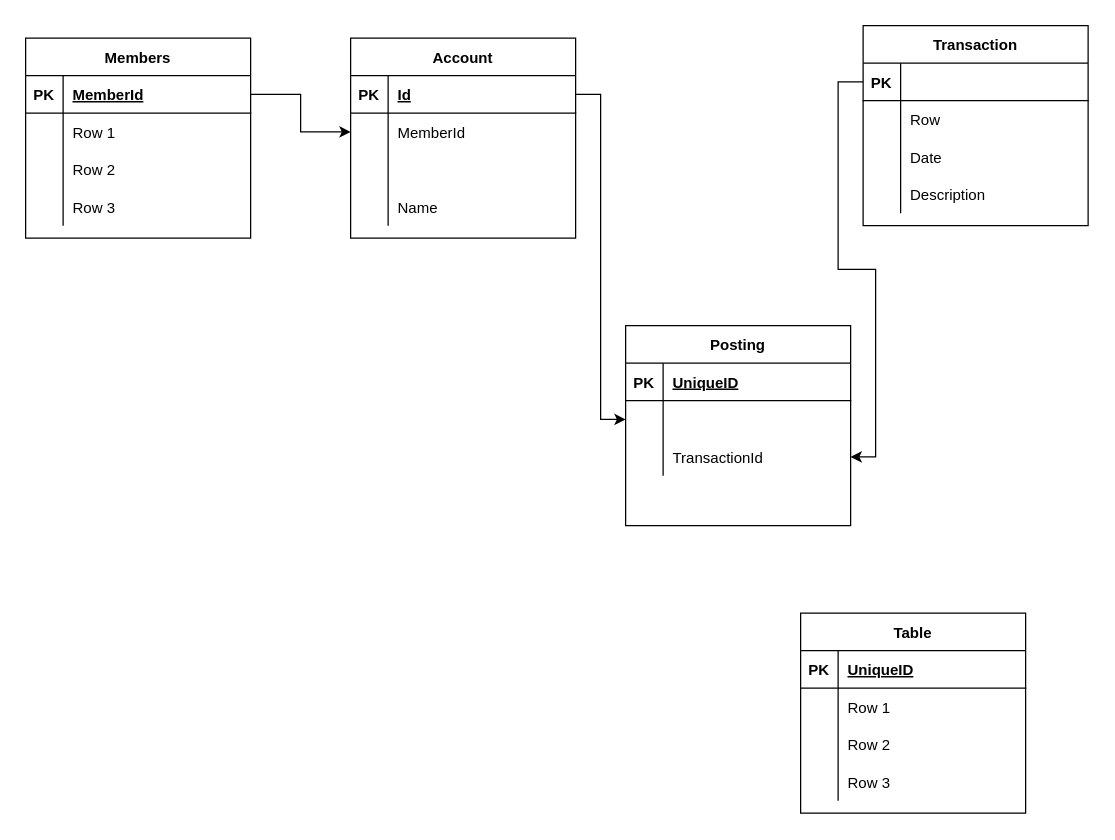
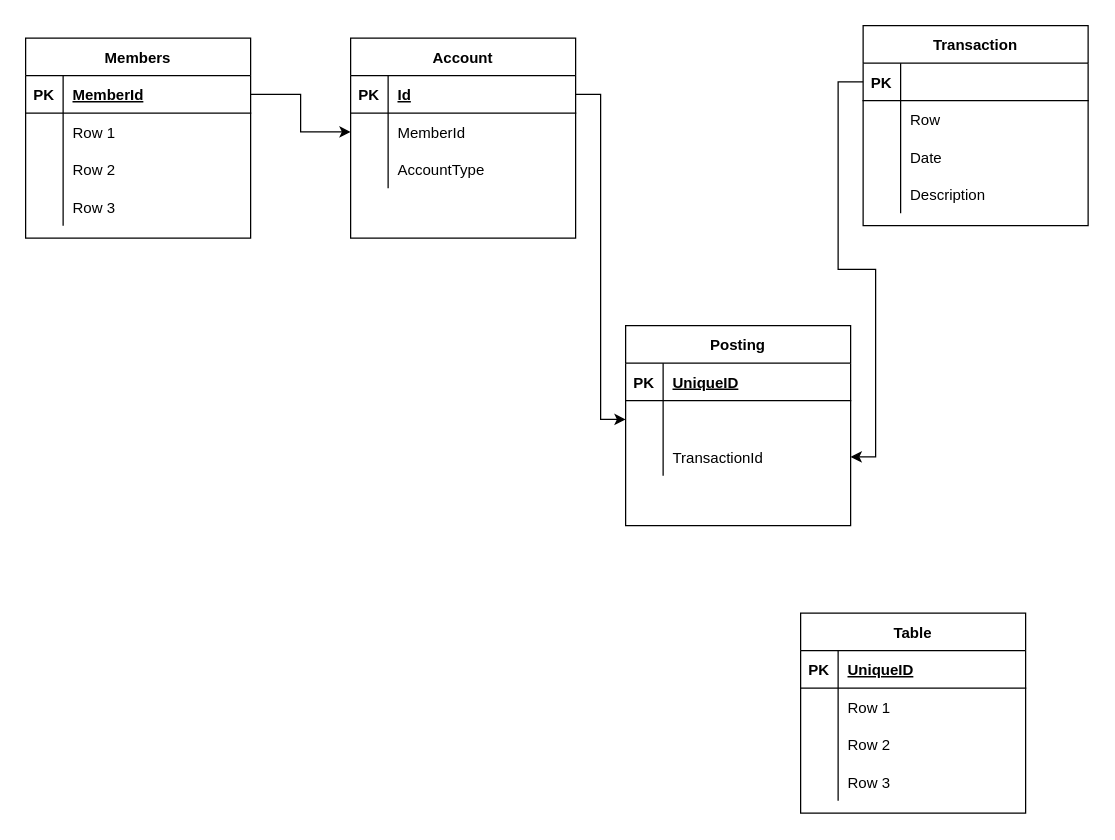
  <mxCell id="0" />
  <mxCell id="1" parent="0" />
  <mxCell id="2" value="Account" style="shape=table;startSize=30;container=1;collapsible=1;childLayout=tableLayout;fixedRows=1;rowLines=0;fontStyle=1;align=center;resizeLast=1;" parent="1" vertex="1"><mxGeometry x="280" y="30" width="180" height="160" as="geometry" /></mxCell>
  <mxCell id="3" value="" style="shape=partialRectangle;collapsible=0;dropTarget=0;pointerEvents=0;fillColor=none;top=0;left=0;bottom=1;right=0;points=[[0,0.5],[1,0.5]];portConstraint=eastwest;" parent="2" vertex="1"><mxGeometry y="30" width="180" height="30" as="geometry" /></mxCell>
  <mxCell id="4" value="PK" style="shape=partialRectangle;connectable=0;fillColor=none;top=0;left=0;bottom=0;right=0;fontStyle=1;overflow=hidden;" parent="3" vertex="1"><mxGeometry width="30" height="30" as="geometry" /></mxCell>
  <mxCell id="5" value="Id" style="shape=partialRectangle;connectable=0;fillColor=none;top=0;left=0;bottom=0;right=0;align=left;spacingLeft=6;fontStyle=5;overflow=hidden;" parent="3" vertex="1"><mxGeometry x="30" width="150" height="30" as="geometry" /></mxCell>
  <mxCell id="6" value="" style="shape=partialRectangle;collapsible=0;dropTarget=0;pointerEvents=0;fillColor=none;top=0;left=0;bottom=0;right=0;points=[[0,0.5],[1,0.5]];portConstraint=eastwest;" parent="2" vertex="1"><mxGeometry y="60" width="180" height="30" as="geometry" /></mxCell>
  <mxCell id="7" value="" style="shape=partialRectangle;connectable=0;fillColor=none;top=0;left=0;bottom=0;right=0;editable=1;overflow=hidden;" parent="6" vertex="1"><mxGeometry width="30" height="30" as="geometry" /></mxCell>
  <mxCell id="8" value="MemberId" style="shape=partialRectangle;connectable=0;fillColor=none;top=0;left=0;bottom=0;right=0;align=left;spacingLeft=6;overflow=hidden;" parent="6" vertex="1"><mxGeometry x="30" width="150" height="30" as="geometry" /></mxCell>
  <mxCell id="9" value="" style="shape=partialRectangle;collapsible=0;dropTarget=0;pointerEvents=0;fillColor=none;top=0;left=0;bottom=0;right=0;points=[[0,0.5],[1,0.5]];portConstraint=eastwest;" parent="2" vertex="1"><mxGeometry y="90" width="180" height="30" as="geometry" /></mxCell>
  <mxCell id="10" value="" style="shape=partialRectangle;connectable=0;fillColor=none;top=0;left=0;bottom=0;right=0;editable=1;overflow=hidden;" parent="9" vertex="1"><mxGeometry width="30" height="30" as="geometry" /></mxCell>
+ <mxCell id="11" value="AccountType" style="shape=partialRectangle;connectable=0;fillColor=none;top=0;left=0;bottom=0;right=0;align=left;spacingLeft=6;overflow=hidden;" parent="9" vertex="1"><mxGeometry x="30" width="150" height="30" as="geometry" /></mxCell>
  <mxCell id="12" value="" style="shape=partialRectangle;collapsible=0;dropTarget=0;pointerEvents=0;fillColor=none;top=0;left=0;bottom=0;right=0;points=[[0,0.5],[1,0.5]];portConstraint=eastwest;" parent="2" vertex="1"><mxGeometry y="120" width="180" height="30" as="geometry" /></mxCell>
  <mxCell id="13" value="" style="shape=partialRectangle;connectable=0;fillColor=none;top=0;left=0;bottom=0;right=0;editable=1;overflow=hidden;" parent="12" vertex="1"><mxGeometry width="30" height="30" as="geometry" /></mxCell>
- <mxCell id="14" value="Name" style="shape=partialRectangle;connectable=0;fillColor=none;top=0;left=0;bottom=0;right=0;align=left;spacingLeft=6;overflow=hidden;" parent="12" vertex="1"><mxGeometry x="30" width="150" height="30" as="geometry" /></mxCell>
  <mxCell id="15" value="Transaction" style="shape=table;startSize=30;container=1;collapsible=1;childLayout=tableLayout;fixedRows=1;rowLines=0;fontStyle=1;align=center;resizeLast=1;" parent="1" vertex="1"><mxGeometry x="690" y="20" width="180" height="160" as="geometry" /></mxCell>
  <mxCell id="16" value="" style="shape=partialRectangle;collapsible=0;dropTarget=0;pointerEvents=0;fillColor=none;top=0;left=0;bottom=1;right=0;points=[[0,0.5],[1,0.5]];portConstraint=eastwest;" parent="15" vertex="1"><mxGeometry y="30" width="180" height="30" as="geometry" /></mxCell>
  <mxCell id="17" value="PK" style="shape=partialRectangle;connectable=0;fillColor=none;top=0;left=0;bottom=0;right=0;fontStyle=1;overflow=hidden;" parent="16" vertex="1"><mxGeometry width="30" height="30" as="geometry" /></mxCell>
  <mxCell id="18" value="" style="shape=partialRectangle;collapsible=0;dropTarget=0;pointerEvents=0;fillColor=none;top=0;left=0;bottom=0;right=0;points=[[0,0.5],[1,0.5]];portConstraint=eastwest;" parent="15" vertex="1"><mxGeometry y="60" width="180" height="30" as="geometry" /></mxCell>
  <mxCell id="19" value="" style="shape=partialRectangle;connectable=0;fillColor=none;top=0;left=0;bottom=0;right=0;editable=1;overflow=hidden;" parent="18" vertex="1"><mxGeometry width="30" height="30" as="geometry" /></mxCell>
  <mxCell id="20" value="Row" style="shape=partialRectangle;connectable=0;fillColor=none;top=0;left=0;bottom=0;right=0;align=left;spacingLeft=6;overflow=hidden;" parent="18" vertex="1"><mxGeometry x="30" width="150" height="30" as="geometry" /></mxCell>
  <mxCell id="21" value="" style="shape=partialRectangle;collapsible=0;dropTarget=0;pointerEvents=0;fillColor=none;top=0;left=0;bottom=0;right=0;points=[[0,0.5],[1,0.5]];portConstraint=eastwest;" parent="15" vertex="1"><mxGeometry y="90" width="180" height="30" as="geometry" /></mxCell>
  <mxCell id="22" value="" style="shape=partialRectangle;connectable=0;fillColor=none;top=0;left=0;bottom=0;right=0;editable=1;overflow=hidden;" parent="21" vertex="1"><mxGeometry width="30" height="30" as="geometry" /></mxCell>
  <mxCell id="23" value="Date" style="shape=partialRectangle;connectable=0;fillColor=none;top=0;left=0;bottom=0;right=0;align=left;spacingLeft=6;overflow=hidden;" parent="21" vertex="1"><mxGeometry x="30" width="150" height="30" as="geometry" /></mxCell>
  <mxCell id="24" value="" style="shape=partialRectangle;collapsible=0;dropTarget=0;pointerEvents=0;fillColor=none;top=0;left=0;bottom=0;right=0;points=[[0,0.5],[1,0.5]];portConstraint=eastwest;" parent="15" vertex="1"><mxGeometry y="120" width="180" height="30" as="geometry" /></mxCell>
  <mxCell id="25" value="" style="shape=partialRectangle;connectable=0;fillColor=none;top=0;left=0;bottom=0;right=0;editable=1;overflow=hidden;" parent="24" vertex="1"><mxGeometry width="30" height="30" as="geometry" /></mxCell>
  <mxCell id="26" value="Description" style="shape=partialRectangle;connectable=0;fillColor=none;top=0;left=0;bottom=0;right=0;align=left;spacingLeft=6;overflow=hidden;" parent="24" vertex="1"><mxGeometry x="30" width="150" height="30" as="geometry" /></mxCell>
  <mxCell id="27" value="Posting" style="shape=table;startSize=30;container=1;collapsible=1;childLayout=tableLayout;fixedRows=1;rowLines=0;fontStyle=1;align=center;resizeLast=1;" parent="1" vertex="1"><mxGeometry x="500" y="260" width="180" height="160" as="geometry" /></mxCell>
  <mxCell id="28" value="" style="shape=partialRectangle;collapsible=0;dropTarget=0;pointerEvents=0;fillColor=none;top=0;left=0;bottom=1;right=0;points=[[0,0.5],[1,0.5]];portConstraint=eastwest;" parent="27" vertex="1"><mxGeometry y="30" width="180" height="30" as="geometry" /></mxCell>
  <mxCell id="29" value="PK" style="shape=partialRectangle;connectable=0;fillColor=none;top=0;left=0;bottom=0;right=0;fontStyle=1;overflow=hidden;" parent="28" vertex="1"><mxGeometry width="30" height="30" as="geometry" /></mxCell>
  <mxCell id="30" value="UniqueID" style="shape=partialRectangle;connectable=0;fillColor=none;top=0;left=0;bottom=0;right=0;align=left;spacingLeft=6;fontStyle=5;overflow=hidden;" parent="28" vertex="1"><mxGeometry x="30" width="150" height="30" as="geometry" /></mxCell>
  <mxCell id="31" value="" style="shape=partialRectangle;collapsible=0;dropTarget=0;pointerEvents=0;fillColor=none;top=0;left=0;bottom=0;right=0;points=[[0,0.5],[1,0.5]];portConstraint=eastwest;" parent="27" vertex="1"><mxGeometry y="60" width="180" height="30" as="geometry" /></mxCell>
  <mxCell id="32" value="" style="shape=partialRectangle;connectable=0;fillColor=none;top=0;left=0;bottom=0;right=0;editable=1;overflow=hidden;" parent="31" vertex="1"><mxGeometry width="30" height="30" as="geometry" /></mxCell>
  <mxCell id="33" value="" style="shape=partialRectangle;collapsible=0;dropTarget=0;pointerEvents=0;fillColor=none;top=0;left=0;bottom=0;right=0;points=[[0,0.5],[1,0.5]];portConstraint=eastwest;" parent="27" vertex="1"><mxGeometry y="90" width="180" height="30" as="geometry" /></mxCell>
  <mxCell id="34" value="" style="shape=partialRectangle;connectable=0;fillColor=none;top=0;left=0;bottom=0;right=0;editable=1;overflow=hidden;" parent="33" vertex="1"><mxGeometry width="30" height="30" as="geometry" /></mxCell>
  <mxCell id="35" value="TransactionId" style="shape=partialRectangle;connectable=0;fillColor=none;top=0;left=0;bottom=0;right=0;align=left;spacingLeft=6;overflow=hidden;" parent="33" vertex="1"><mxGeometry x="30" width="150" height="30" as="geometry" /></mxCell>
  <mxCell id="36" value="" style="shape=partialRectangle;collapsible=0;dropTarget=0;pointerEvents=0;fillColor=none;top=0;left=0;bottom=0;right=0;points=[[0,0.5],[1,0.5]];portConstraint=eastwest;" parent="27" vertex="1"><mxGeometry y="120" width="180" height="30" as="geometry" /></mxCell>
  <mxCell id="37" value="" style="shape=partialRectangle;connectable=0;fillColor=none;top=0;left=0;bottom=0;right=0;editable=1;overflow=hidden;" parent="36" vertex="1"><mxGeometry width="30" height="30" as="geometry" /></mxCell>
  <mxCell id="38" value="Table" style="shape=table;startSize=30;container=1;collapsible=1;childLayout=tableLayout;fixedRows=1;rowLines=0;fontStyle=1;align=center;resizeLast=1;" parent="1" vertex="1"><mxGeometry x="640" y="490" width="180" height="160" as="geometry" /></mxCell>
  <mxCell id="39" value="" style="shape=partialRectangle;collapsible=0;dropTarget=0;pointerEvents=0;fillColor=none;top=0;left=0;bottom=1;right=0;points=[[0,0.5],[1,0.5]];portConstraint=eastwest;" parent="38" vertex="1"><mxGeometry y="30" width="180" height="30" as="geometry" /></mxCell>
  <mxCell id="40" value="PK" style="shape=partialRectangle;connectable=0;fillColor=none;top=0;left=0;bottom=0;right=0;fontStyle=1;overflow=hidden;" parent="39" vertex="1"><mxGeometry width="30" height="30" as="geometry" /></mxCell>
  <mxCell id="41" value="UniqueID" style="shape=partialRectangle;connectable=0;fillColor=none;top=0;left=0;bottom=0;right=0;align=left;spacingLeft=6;fontStyle=5;overflow=hidden;" parent="39" vertex="1"><mxGeometry x="30" width="150" height="30" as="geometry" /></mxCell>
  <mxCell id="42" value="" style="shape=partialRectangle;collapsible=0;dropTarget=0;pointerEvents=0;fillColor=none;top=0;left=0;bottom=0;right=0;points=[[0,0.5],[1,0.5]];portConstraint=eastwest;" parent="38" vertex="1"><mxGeometry y="60" width="180" height="30" as="geometry" /></mxCell>
  <mxCell id="43" value="" style="shape=partialRectangle;connectable=0;fillColor=none;top=0;left=0;bottom=0;right=0;editable=1;overflow=hidden;" parent="42" vertex="1"><mxGeometry width="30" height="30" as="geometry" /></mxCell>
  <mxCell id="44" value="Row 1" style="shape=partialRectangle;connectable=0;fillColor=none;top=0;left=0;bottom=0;right=0;align=left;spacingLeft=6;overflow=hidden;" parent="42" vertex="1"><mxGeometry x="30" width="150" height="30" as="geometry" /></mxCell>
  <mxCell id="45" value="" style="shape=partialRectangle;collapsible=0;dropTarget=0;pointerEvents=0;fillColor=none;top=0;left=0;bottom=0;right=0;points=[[0,0.5],[1,0.5]];portConstraint=eastwest;" parent="38" vertex="1"><mxGeometry y="90" width="180" height="30" as="geometry" /></mxCell>
  <mxCell id="46" value="" style="shape=partialRectangle;connectable=0;fillColor=none;top=0;left=0;bottom=0;right=0;editable=1;overflow=hidden;" parent="45" vertex="1"><mxGeometry width="30" height="30" as="geometry" /></mxCell>
  <mxCell id="47" value="Row 2" style="shape=partialRectangle;connectable=0;fillColor=none;top=0;left=0;bottom=0;right=0;align=left;spacingLeft=6;overflow=hidden;" parent="45" vertex="1"><mxGeometry x="30" width="150" height="30" as="geometry" /></mxCell>
  <mxCell id="48" value="" style="shape=partialRectangle;collapsible=0;dropTarget=0;pointerEvents=0;fillColor=none;top=0;left=0;bottom=0;right=0;points=[[0,0.5],[1,0.5]];portConstraint=eastwest;" parent="38" vertex="1"><mxGeometry y="120" width="180" height="30" as="geometry" /></mxCell>
  <mxCell id="49" value="" style="shape=partialRectangle;connectable=0;fillColor=none;top=0;left=0;bottom=0;right=0;editable=1;overflow=hidden;" parent="48" vertex="1"><mxGeometry width="30" height="30" as="geometry" /></mxCell>
  <mxCell id="50" value="Row 3" style="shape=partialRectangle;connectable=0;fillColor=none;top=0;left=0;bottom=0;right=0;align=left;spacingLeft=6;overflow=hidden;" parent="48" vertex="1"><mxGeometry x="30" width="150" height="30" as="geometry" /></mxCell>
  <mxCell id="51" value="Members" style="shape=table;startSize=30;container=1;collapsible=1;childLayout=tableLayout;fixedRows=1;rowLines=0;fontStyle=1;align=center;resizeLast=1;" parent="1" vertex="1"><mxGeometry x="20" y="30" width="180" height="160" as="geometry" /></mxCell>
  <mxCell id="52" value="" style="shape=partialRectangle;collapsible=0;dropTarget=0;pointerEvents=0;fillColor=none;top=0;left=0;bottom=1;right=0;points=[[0,0.5],[1,0.5]];portConstraint=eastwest;" parent="51" vertex="1"><mxGeometry y="30" width="180" height="30" as="geometry" /></mxCell>
  <mxCell id="53" value="PK" style="shape=partialRectangle;connectable=0;fillColor=none;top=0;left=0;bottom=0;right=0;fontStyle=1;overflow=hidden;" parent="52" vertex="1"><mxGeometry width="30" height="30" as="geometry" /></mxCell>
  <mxCell id="54" value="MemberId" style="shape=partialRectangle;connectable=0;fillColor=none;top=0;left=0;bottom=0;right=0;align=left;spacingLeft=6;fontStyle=5;overflow=hidden;" parent="52" vertex="1"><mxGeometry x="30" width="150" height="30" as="geometry" /></mxCell>
  <mxCell id="55" value="" style="shape=partialRectangle;collapsible=0;dropTarget=0;pointerEvents=0;fillColor=none;top=0;left=0;bottom=0;right=0;points=[[0,0.5],[1,0.5]];portConstraint=eastwest;" parent="51" vertex="1"><mxGeometry y="60" width="180" height="30" as="geometry" /></mxCell>
  <mxCell id="56" value="" style="shape=partialRectangle;connectable=0;fillColor=none;top=0;left=0;bottom=0;right=0;editable=1;overflow=hidden;" parent="55" vertex="1"><mxGeometry width="30" height="30" as="geometry" /></mxCell>
  <mxCell id="57" value="Row 1" style="shape=partialRectangle;connectable=0;fillColor=none;top=0;left=0;bottom=0;right=0;align=left;spacingLeft=6;overflow=hidden;" parent="55" vertex="1"><mxGeometry x="30" width="150" height="30" as="geometry" /></mxCell>
  <mxCell id="58" value="" style="shape=partialRectangle;collapsible=0;dropTarget=0;pointerEvents=0;fillColor=none;top=0;left=0;bottom=0;right=0;points=[[0,0.5],[1,0.5]];portConstraint=eastwest;" parent="51" vertex="1"><mxGeometry y="90" width="180" height="30" as="geometry" /></mxCell>
  <mxCell id="59" value="" style="shape=partialRectangle;connectable=0;fillColor=none;top=0;left=0;bottom=0;right=0;editable=1;overflow=hidden;" parent="58" vertex="1"><mxGeometry width="30" height="30" as="geometry" /></mxCell>
  <mxCell id="60" value="Row 2" style="shape=partialRectangle;connectable=0;fillColor=none;top=0;left=0;bottom=0;right=0;align=left;spacingLeft=6;overflow=hidden;" parent="58" vertex="1"><mxGeometry x="30" width="150" height="30" as="geometry" /></mxCell>
  <mxCell id="61" value="" style="shape=partialRectangle;collapsible=0;dropTarget=0;pointerEvents=0;fillColor=none;top=0;left=0;bottom=0;right=0;points=[[0,0.5],[1,0.5]];portConstraint=eastwest;" parent="51" vertex="1"><mxGeometry y="120" width="180" height="30" as="geometry" /></mxCell>
  <mxCell id="62" value="" style="shape=partialRectangle;connectable=0;fillColor=none;top=0;left=0;bottom=0;right=0;editable=1;overflow=hidden;" parent="61" vertex="1"><mxGeometry width="30" height="30" as="geometry" /></mxCell>
  <mxCell id="63" value="Row 3" style="shape=partialRectangle;connectable=0;fillColor=none;top=0;left=0;bottom=0;right=0;align=left;spacingLeft=6;overflow=hidden;" parent="61" vertex="1"><mxGeometry x="30" width="150" height="30" as="geometry" /></mxCell>
  <mxCell id="64" style="edgeStyle=orthogonalEdgeStyle;rounded=0;orthogonalLoop=1;jettySize=auto;html=1;entryX=0;entryY=0.5;entryDx=0;entryDy=0;" parent="1" source="3" target="31" edge="1"><mxGeometry relative="1" as="geometry" /></mxCell>
  <mxCell id="65" style="edgeStyle=orthogonalEdgeStyle;rounded=0;orthogonalLoop=1;jettySize=auto;html=1;entryX=1;entryY=0.5;entryDx=0;entryDy=0;" parent="1" source="16" target="33" edge="1"><mxGeometry relative="1" as="geometry" /></mxCell>
  <mxCell id="66" style="edgeStyle=orthogonalEdgeStyle;rounded=0;orthogonalLoop=1;jettySize=auto;html=1;entryX=0;entryY=0.5;entryDx=0;entryDy=0;" parent="1" source="52" target="6" edge="1"><mxGeometry relative="1" as="geometry" /></mxCell>
